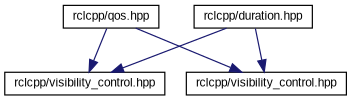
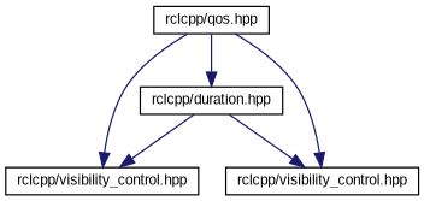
  digraph {
    fontname="Liberation Sans"
    node [color=black fillcolor=white fontname="Liberation Sans" fontsize=10 shape=record style=filled]
    edge [color=midnightblue fontname="Liberation Sans" fontsize=10 labelfontname=Helvetica labelfontsize=10 style=solid]
    n1 [height=0.2 label="rclcpp/qos.hpp" width=0.4]
    n2 [height=0.2 label="rclcpp/visibility_control.hpp" width=0.4]
    n3 [height=0.2 label="rclcpp/duration.hpp" width=0.4]
    n4 [height=0.2 label="rclcpp/visibility_control.hpp" width=0.4]
    n1 -> n2
+   n1 -> n3
    n1 -> n4
    n3 -> n2
    n3 -> n4
  }
